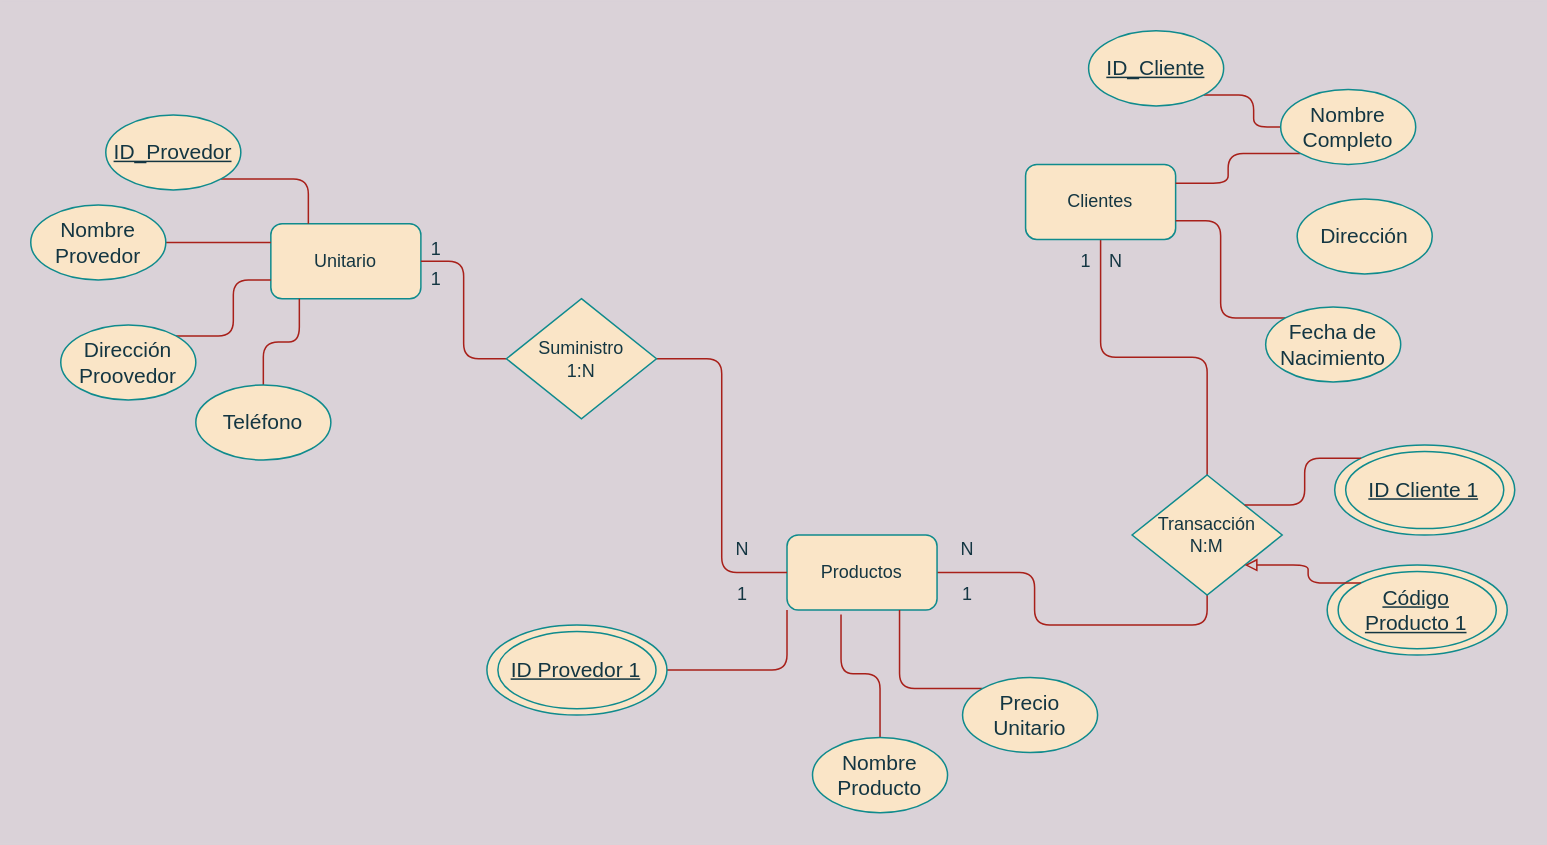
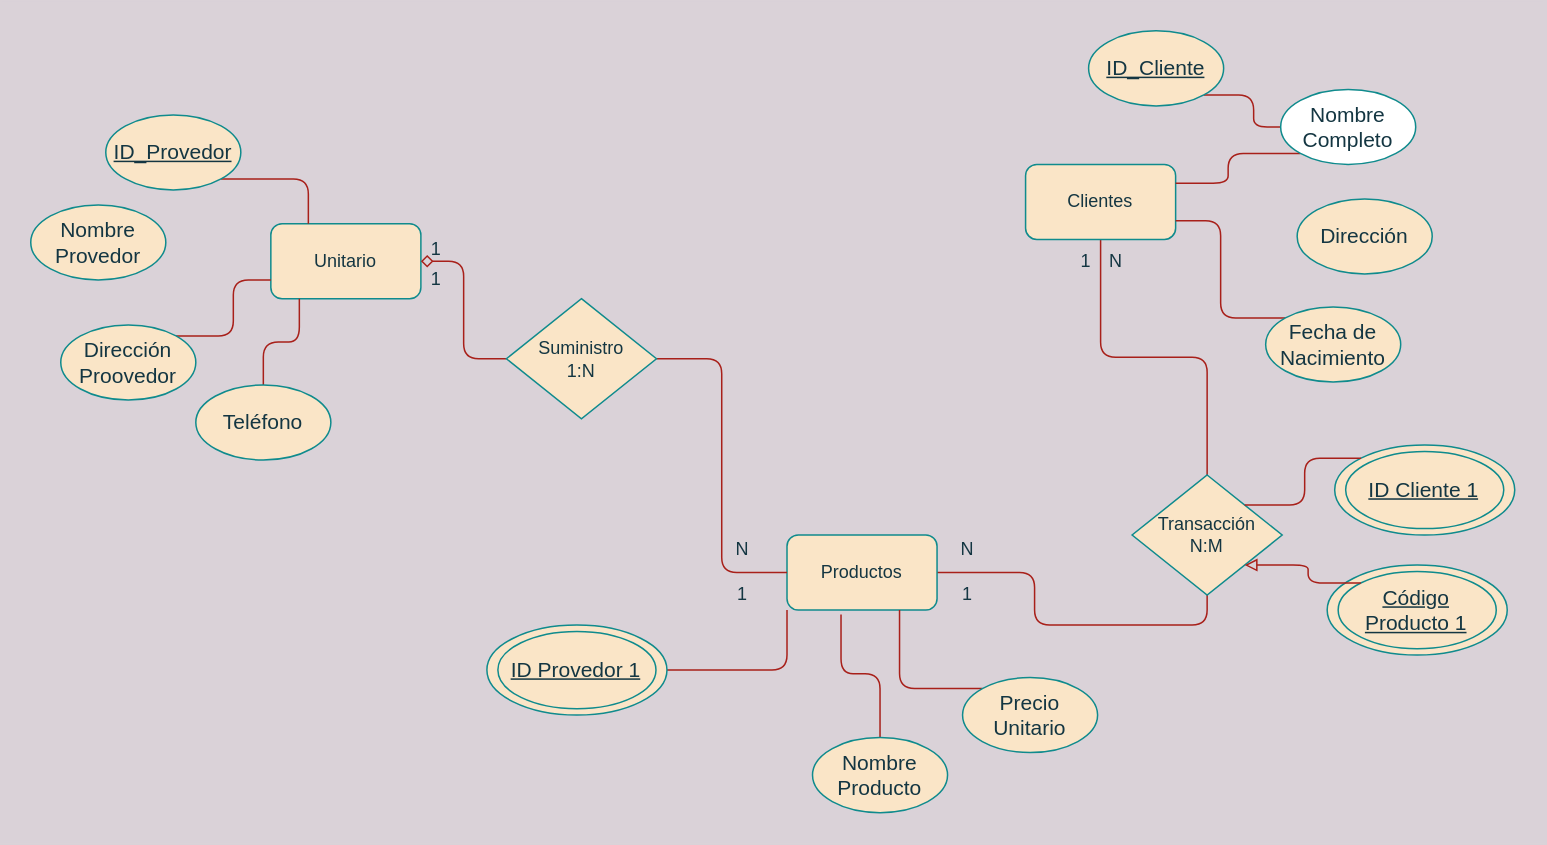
  <mxCell id="0" />
  <mxCell id="1" parent="0" />
  <mxCell id="2" style="edgeStyle=orthogonalEdgeStyle;curved=0;rounded=1;sketch=0;orthogonalLoop=1;jettySize=auto;html=1;exitX=0.5;exitY=1;exitDx=0;exitDy=0;entryX=0.5;entryY=0;entryDx=0;entryDy=0;fontColor=#143642;endArrow=none;endFill=0;strokeColor=#A8201A;fillColor=#FAE5C7;" parent="1" source="3" target="18" edge="1"><mxGeometry relative="1" as="geometry" /></mxCell>
  <mxCell id="3" value="Clientes" style="rounded=1;whiteSpace=wrap;html=1;sketch=0;fontColor=#143642;strokeColor=#0F8B8D;fillColor=#FAE5C7;" parent="1" vertex="1"><mxGeometry x="683" y="109" width="100" height="50" as="geometry" /></mxCell>
  <mxCell id="4" style="edgeStyle=orthogonalEdgeStyle;curved=0;rounded=1;sketch=0;orthogonalLoop=1;jettySize=auto;html=1;exitX=1;exitY=1;exitDx=0;exitDy=0;fontColor=#143642;endArrow=none;endFill=0;strokeColor=#A8201A;fillColor=#FAE5C7;" parent="1" source="5" target="7" edge="1"><mxGeometry relative="1" as="geometry" /></mxCell>
  <mxCell id="5" value="&lt;u&gt;ID_Cliente&lt;/u&gt;" style="ellipse;whiteSpace=wrap;html=1;rounded=0;sketch=0;fontSize=14;fontColor=#143642;strokeColor=#0F8B8D;fillColor=#FAE5C7;" parent="1" vertex="1"><mxGeometry x="725" y="20" width="90" height="50" as="geometry" /></mxCell>
  <mxCell id="6" style="edgeStyle=orthogonalEdgeStyle;curved=0;rounded=1;sketch=0;orthogonalLoop=1;jettySize=auto;html=1;exitX=0;exitY=1;exitDx=0;exitDy=0;entryX=1;entryY=0.25;entryDx=0;entryDy=0;fontColor=#143642;endArrow=none;endFill=0;strokeColor=#A8201A;fillColor=#FAE5C7;" parent="1" source="7" target="3" edge="1"><mxGeometry relative="1" as="geometry" /></mxCell>
- <mxCell id="7" value="Nombre&lt;br&gt;Completo" style="ellipse;whiteSpace=wrap;html=1;rounded=0;sketch=0;fontSize=14;fontColor=#143642;strokeColor=#0F8B8D;fillColor=#FAE5C7;" parent="1" vertex="1"><mxGeometry x="853" y="59" width="90" height="50" as="geometry" /></mxCell>
+ <mxCell id="7" value="Nombre&lt;br&gt;Completo" style="ellipse;whiteSpace=wrap;html=1;rounded=0;sketch=0;fontSize=14;fontColor=#143642;strokeColor=#0F8B8D;fillColor=#ffffff;" parent="1" vertex="1"><mxGeometry x="853" y="59" width="90" height="50" as="geometry" /></mxCell>
  <mxCell id="8" value="Dirección" style="ellipse;whiteSpace=wrap;html=1;rounded=0;sketch=0;fontSize=14;fontColor=#143642;strokeColor=#0F8B8D;fillColor=#FAE5C7;" parent="1" vertex="1"><mxGeometry x="864" y="132" width="90" height="50" as="geometry" /></mxCell>
  <mxCell id="9" style="edgeStyle=orthogonalEdgeStyle;curved=0;rounded=1;sketch=0;orthogonalLoop=1;jettySize=auto;html=1;exitX=0;exitY=0;exitDx=0;exitDy=0;entryX=1;entryY=0.75;entryDx=0;entryDy=0;fontColor=#143642;endArrow=none;endFill=0;strokeColor=#A8201A;fillColor=#FAE5C7;" parent="1" source="10" target="3" edge="1"><mxGeometry relative="1" as="geometry" /></mxCell>
  <mxCell id="10" value="Fecha de Nacimiento" style="ellipse;whiteSpace=wrap;html=1;rounded=0;sketch=0;fontSize=14;fontColor=#143642;strokeColor=#0F8B8D;fillColor=#FAE5C7;" parent="1" vertex="1"><mxGeometry x="843" y="204" width="90" height="50" as="geometry" /></mxCell>
  <mxCell id="11" style="edgeStyle=orthogonalEdgeStyle;curved=0;rounded=1;sketch=0;orthogonalLoop=1;jettySize=auto;html=1;exitX=1;exitY=0.5;exitDx=0;exitDy=0;entryX=0.5;entryY=1;entryDx=0;entryDy=0;fontColor=#143642;endArrow=none;endFill=0;strokeColor=#A8201A;fillColor=#FAE5C7;" parent="1" source="13" target="18" edge="1"><mxGeometry relative="1" as="geometry" /></mxCell>
  <mxCell id="12" style="edgeStyle=orthogonalEdgeStyle;curved=0;rounded=1;sketch=0;orthogonalLoop=1;jettySize=auto;html=1;exitX=0;exitY=1;exitDx=0;exitDy=0;entryX=1;entryY=0.5;entryDx=0;entryDy=0;fontColor=#143642;endArrow=none;endFill=0;strokeColor=#A8201A;fillColor=#FAE5C7;" parent="1" source="13" target="36" edge="1"><mxGeometry relative="1" as="geometry" /></mxCell>
  <mxCell id="13" value="Productos" style="rounded=1;whiteSpace=wrap;html=1;sketch=0;fontColor=#143642;strokeColor=#0F8B8D;fillColor=#FAE5C7;" parent="1" vertex="1"><mxGeometry x="524" y="356" width="100" height="50" as="geometry" /></mxCell>
  <mxCell id="14" style="edgeStyle=orthogonalEdgeStyle;curved=0;rounded=1;sketch=0;orthogonalLoop=1;jettySize=auto;html=1;exitX=0.5;exitY=0;exitDx=0;exitDy=0;entryX=0.36;entryY=1.06;entryDx=0;entryDy=0;entryPerimeter=0;fontColor=#143642;endArrow=none;endFill=0;strokeColor=#A8201A;fillColor=#FAE5C7;" parent="1" source="15" target="13" edge="1"><mxGeometry relative="1" as="geometry" /></mxCell>
  <mxCell id="15" value="Nombre Producto" style="ellipse;whiteSpace=wrap;html=1;rounded=0;sketch=0;fontSize=14;fontColor=#143642;strokeColor=#0F8B8D;fillColor=#FAE5C7;" parent="1" vertex="1"><mxGeometry x="541" y="491" width="90" height="50" as="geometry" /></mxCell>
  <mxCell id="16" style="edgeStyle=orthogonalEdgeStyle;curved=0;rounded=1;sketch=0;orthogonalLoop=1;jettySize=auto;html=1;exitX=0;exitY=0;exitDx=0;exitDy=0;entryX=0.75;entryY=1;entryDx=0;entryDy=0;fontColor=#143642;endArrow=none;endFill=0;strokeColor=#A8201A;fillColor=#FAE5C7;" parent="1" source="17" target="13" edge="1"><mxGeometry relative="1" as="geometry" /></mxCell>
  <mxCell id="17" value="Precio Unitario" style="ellipse;whiteSpace=wrap;html=1;rounded=0;sketch=0;fontSize=14;fontColor=#143642;strokeColor=#0F8B8D;fillColor=#FAE5C7;" parent="1" vertex="1"><mxGeometry x="641" y="451" width="90" height="50" as="geometry" /></mxCell>
  <mxCell id="18" value="Transacción&lt;br&gt;N:M" style="rhombus;whiteSpace=wrap;html=1;rounded=0;sketch=0;fontColor=#143642;strokeColor=#0F8B8D;fillColor=#FAE5C7;" parent="1" vertex="1"><mxGeometry x="754" y="316" width="100" height="80" as="geometry" /></mxCell>
  <mxCell id="19" value="Unitario" style="rounded=1;whiteSpace=wrap;html=1;sketch=0;fontColor=#143642;strokeColor=#0F8B8D;fillColor=#FAE5C7;" parent="1" vertex="1"><mxGeometry x="180" y="148.5" width="100" height="50" as="geometry" /></mxCell>
  <mxCell id="20" style="edgeStyle=orthogonalEdgeStyle;curved=0;rounded=1;sketch=0;orthogonalLoop=1;jettySize=auto;html=1;exitX=1;exitY=1;exitDx=0;exitDy=0;entryX=0.25;entryY=0;entryDx=0;entryDy=0;fontColor=#143642;endArrow=none;endFill=0;strokeColor=#A8201A;fillColor=#FAE5C7;" parent="1" source="21" target="19" edge="1"><mxGeometry relative="1" as="geometry" /></mxCell>
  <mxCell id="21" value="&lt;u&gt;ID_Provedor&lt;/u&gt;" style="ellipse;whiteSpace=wrap;html=1;rounded=0;sketch=0;fontSize=14;fontColor=#143642;strokeColor=#0F8B8D;fillColor=#FAE5C7;" parent="1" vertex="1"><mxGeometry x="70" y="76" width="90" height="50" as="geometry" /></mxCell>
- <mxCell id="22" style="edgeStyle=orthogonalEdgeStyle;curved=0;rounded=1;sketch=0;orthogonalLoop=1;jettySize=auto;html=1;exitX=1;exitY=0.5;exitDx=0;exitDy=0;entryX=0;entryY=0.25;entryDx=0;entryDy=0;fontColor=#143642;endArrow=none;endFill=0;strokeColor=#A8201A;fillColor=#FAE5C7;" parent="1" source="23" target="19" edge="1"><mxGeometry relative="1" as="geometry" /></mxCell>
  <mxCell id="23" value="Nombre Provedor" style="ellipse;whiteSpace=wrap;html=1;rounded=0;sketch=0;fontSize=14;fontColor=#143642;strokeColor=#0F8B8D;fillColor=#FAE5C7;" parent="1" vertex="1"><mxGeometry x="20" y="136" width="90" height="50" as="geometry" /></mxCell>
  <mxCell id="24" style="edgeStyle=orthogonalEdgeStyle;curved=0;rounded=1;sketch=0;orthogonalLoop=1;jettySize=auto;html=1;exitX=1;exitY=0;exitDx=0;exitDy=0;entryX=0;entryY=0.75;entryDx=0;entryDy=0;fontColor=#143642;endArrow=none;endFill=0;strokeColor=#A8201A;fillColor=#FAE5C7;" parent="1" source="25" target="19" edge="1"><mxGeometry relative="1" as="geometry" /></mxCell>
  <mxCell id="25" value="Dirección Proovedor" style="ellipse;whiteSpace=wrap;html=1;rounded=0;sketch=0;fontSize=14;fontColor=#143642;strokeColor=#0F8B8D;fillColor=#FAE5C7;" parent="1" vertex="1"><mxGeometry x="40" y="216" width="90" height="50" as="geometry" /></mxCell>
  <mxCell id="26" style="edgeStyle=orthogonalEdgeStyle;curved=0;rounded=1;sketch=0;orthogonalLoop=1;jettySize=auto;html=1;exitX=0.5;exitY=0;exitDx=0;exitDy=0;entryX=0.19;entryY=1;entryDx=0;entryDy=0;entryPerimeter=0;fontColor=#143642;endArrow=none;endFill=0;strokeColor=#A8201A;fillColor=#FAE5C7;" parent="1" source="27" target="19" edge="1"><mxGeometry relative="1" as="geometry" /></mxCell>
  <mxCell id="27" value="Teléfono" style="ellipse;whiteSpace=wrap;html=1;rounded=0;sketch=0;fontSize=14;fontColor=#143642;strokeColor=#0F8B8D;fillColor=#FAE5C7;" parent="1" vertex="1"><mxGeometry x="130" y="256" width="90" height="50" as="geometry" /></mxCell>
  <mxCell id="28" style="edgeStyle=orthogonalEdgeStyle;curved=0;rounded=1;sketch=0;orthogonalLoop=1;jettySize=auto;html=1;exitX=1;exitY=0.5;exitDx=0;exitDy=0;entryX=0;entryY=0.5;entryDx=0;entryDy=0;fontColor=#143642;endArrow=none;endFill=0;strokeColor=#A8201A;fillColor=#FAE5C7;" parent="1" source="30" target="13" edge="1"><mxGeometry relative="1" as="geometry" /></mxCell>
- <mxCell id="29" style="edgeStyle=orthogonalEdgeStyle;curved=0;rounded=1;sketch=0;orthogonalLoop=1;jettySize=auto;html=1;exitX=0;exitY=0.5;exitDx=0;exitDy=0;entryX=1;entryY=0.5;entryDx=0;entryDy=0;fontColor=#143642;endArrow=none;endFill=0;strokeColor=#A8201A;fillColor=#FAE5C7;" parent="1" source="30" target="19" edge="1"><mxGeometry relative="1" as="geometry" /></mxCell>
+ <mxCell id="29" style="edgeStyle=orthogonalEdgeStyle;curved=0;rounded=1;sketch=0;orthogonalLoop=1;jettySize=auto;html=1;exitX=0;exitY=0.5;exitDx=0;exitDy=0;entryX=1;entryY=0.5;entryDx=0;entryDy=0;fontColor=#143642;endArrow=diamond;endFill=0;strokeColor=#A8201A;fillColor=#FAE5C7;" parent="1" source="30" target="19" edge="1"><mxGeometry relative="1" as="geometry" /></mxCell>
  <mxCell id="30" value="Suministro&lt;br&gt;1:N" style="rhombus;whiteSpace=wrap;html=1;rounded=0;sketch=0;fontColor=#143642;strokeColor=#0F8B8D;fillColor=#FAE5C7;" parent="1" vertex="1"><mxGeometry x="337" y="198.5" width="100" height="80" as="geometry" /></mxCell>
  <mxCell id="31" value="1" style="text;html=1;align=center;verticalAlign=middle;resizable=0;points=[];autosize=1;strokeColor=none;fillColor=none;fontColor=#143642;" parent="1" vertex="1"><mxGeometry x="280" y="156" width="20" height="20" as="geometry" /></mxCell>
  <mxCell id="32" value="N" style="text;html=1;align=center;verticalAlign=middle;resizable=0;points=[];autosize=1;strokeColor=none;fillColor=none;fontColor=#143642;" parent="1" vertex="1"><mxGeometry x="484" y="356" width="20" height="20" as="geometry" /></mxCell>
  <mxCell id="33" value="1" style="text;html=1;align=center;verticalAlign=middle;resizable=0;points=[];autosize=1;strokeColor=none;fillColor=none;fontColor=#143642;" parent="1" vertex="1"><mxGeometry x="484" y="386" width="20" height="20" as="geometry" /></mxCell>
  <mxCell id="34" value="1" style="text;html=1;align=center;verticalAlign=middle;resizable=0;points=[];autosize=1;strokeColor=none;fillColor=none;fontColor=#143642;" parent="1" vertex="1"><mxGeometry x="280" y="176" width="20" height="20" as="geometry" /></mxCell>
  <mxCell id="35" value="" style="group;fontColor=#143642;" parent="1" vertex="1" connectable="0"><mxGeometry x="324" y="416" width="120" height="60" as="geometry" /></mxCell>
  <mxCell id="36" value="" style="ellipse;whiteSpace=wrap;html=1;rounded=0;sketch=0;fontSize=14;fontColor=#143642;strokeColor=#0F8B8D;fillColor=#FAE5C7;" parent="35" vertex="1"><mxGeometry width="120" height="60" as="geometry" /></mxCell>
  <mxCell id="37" value="&lt;u style=&quot;font-size: 14px;&quot;&gt;ID Provedor 1&lt;/u&gt;&lt;u&gt;&lt;br&gt;&lt;/u&gt;" style="ellipse;whiteSpace=wrap;html=1;rounded=0;sketch=0;fontColor=#143642;strokeColor=#0F8B8D;fillColor=#FAE5C7;" parent="35" vertex="1"><mxGeometry x="7.317" y="4.286" width="105.366" height="51.429" as="geometry" /></mxCell>
  <mxCell id="38" value="1" style="text;html=1;align=center;verticalAlign=middle;resizable=0;points=[];autosize=1;strokeColor=none;fillColor=none;fontColor=#143642;" parent="1" vertex="1"><mxGeometry x="713" y="164" width="20" height="20" as="geometry" /></mxCell>
  <mxCell id="39" value="N" style="text;html=1;align=center;verticalAlign=middle;resizable=0;points=[];autosize=1;strokeColor=none;fillColor=none;fontColor=#143642;" parent="1" vertex="1"><mxGeometry x="634" y="356" width="20" height="20" as="geometry" /></mxCell>
  <mxCell id="40" value="1" style="text;html=1;align=center;verticalAlign=middle;resizable=0;points=[];autosize=1;strokeColor=none;fillColor=none;fontColor=#143642;" parent="1" vertex="1"><mxGeometry x="634" y="386" width="20" height="20" as="geometry" /></mxCell>
  <mxCell id="41" value="N" style="text;html=1;align=center;verticalAlign=middle;resizable=0;points=[];autosize=1;strokeColor=none;fillColor=none;fontColor=#143642;" parent="1" vertex="1"><mxGeometry x="733" y="164" width="20" height="20" as="geometry" /></mxCell>
  <mxCell id="42" value="" style="group;fontColor=#143642;" parent="1" vertex="1" connectable="0"><mxGeometry x="889" y="296" width="120" height="60" as="geometry" /></mxCell>
  <mxCell id="43" value="" style="ellipse;whiteSpace=wrap;html=1;rounded=0;sketch=0;fontSize=14;fontColor=#143642;strokeColor=#0F8B8D;fillColor=#FAE5C7;" parent="42" vertex="1"><mxGeometry width="120" height="60" as="geometry" /></mxCell>
  <mxCell id="44" value="&lt;u style=&quot;font-size: 14px;&quot;&gt;ID Cliente 1&lt;/u&gt;&lt;u&gt;&lt;br&gt;&lt;/u&gt;" style="ellipse;whiteSpace=wrap;html=1;rounded=0;sketch=0;fontColor=#143642;strokeColor=#0F8B8D;fillColor=#FAE5C7;" parent="42" vertex="1"><mxGeometry x="7.317" y="4.286" width="105.366" height="51.429" as="geometry" /></mxCell>
  <mxCell id="45" value="" style="group;fontColor=#143642;" parent="1" vertex="1" connectable="0"><mxGeometry x="884" y="376" width="120" height="60" as="geometry" /></mxCell>
  <mxCell id="46" value="" style="ellipse;whiteSpace=wrap;html=1;rounded=0;sketch=0;fontSize=14;fontColor=#143642;strokeColor=#0F8B8D;fillColor=#FAE5C7;" parent="45" vertex="1"><mxGeometry width="120" height="60" as="geometry" /></mxCell>
  <mxCell id="47" value="&lt;u style=&quot;font-size: 14px;&quot;&gt;Código Producto 1&lt;/u&gt;&lt;u&gt;&lt;br&gt;&lt;/u&gt;" style="ellipse;whiteSpace=wrap;html=1;rounded=0;sketch=0;fontColor=#143642;strokeColor=#0F8B8D;fillColor=#FAE5C7;" parent="45" vertex="1"><mxGeometry x="7.317" y="4.286" width="105.366" height="51.429" as="geometry" /></mxCell>
  <mxCell id="48" style="edgeStyle=orthogonalEdgeStyle;curved=0;rounded=1;sketch=0;orthogonalLoop=1;jettySize=auto;html=1;exitX=0;exitY=0;exitDx=0;exitDy=0;entryX=1;entryY=1;entryDx=0;entryDy=0;fontColor=#143642;endArrow=block;endFill=0;strokeColor=#A8201A;fillColor=#FAE5C7;" parent="1" source="47" target="18" edge="1"><mxGeometry relative="1" as="geometry" /></mxCell>
  <mxCell id="49" style="edgeStyle=orthogonalEdgeStyle;curved=0;rounded=1;sketch=0;orthogonalLoop=1;jettySize=auto;html=1;exitX=0;exitY=0;exitDx=0;exitDy=0;entryX=1;entryY=0;entryDx=0;entryDy=0;fontColor=#143642;endArrow=none;endFill=0;strokeColor=#A8201A;fillColor=#FAE5C7;" parent="1" source="43" target="18" edge="1"><mxGeometry relative="1" as="geometry" /></mxCell>
